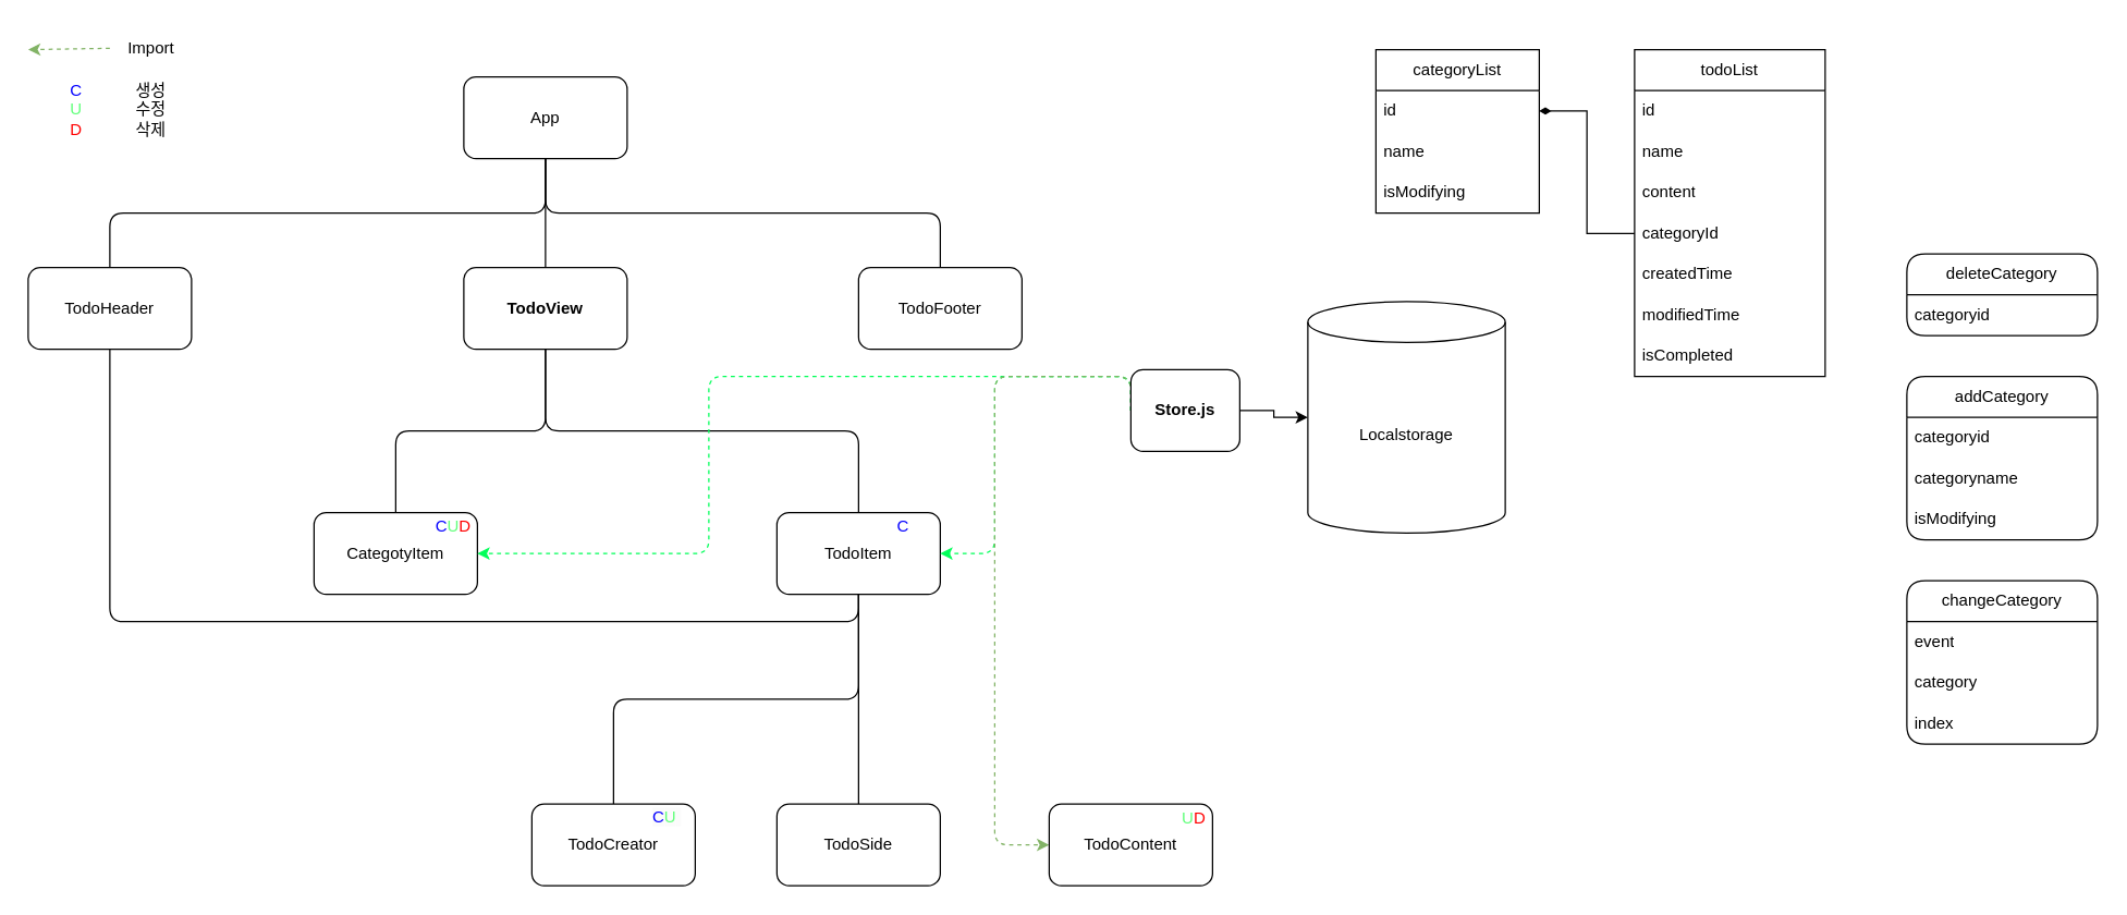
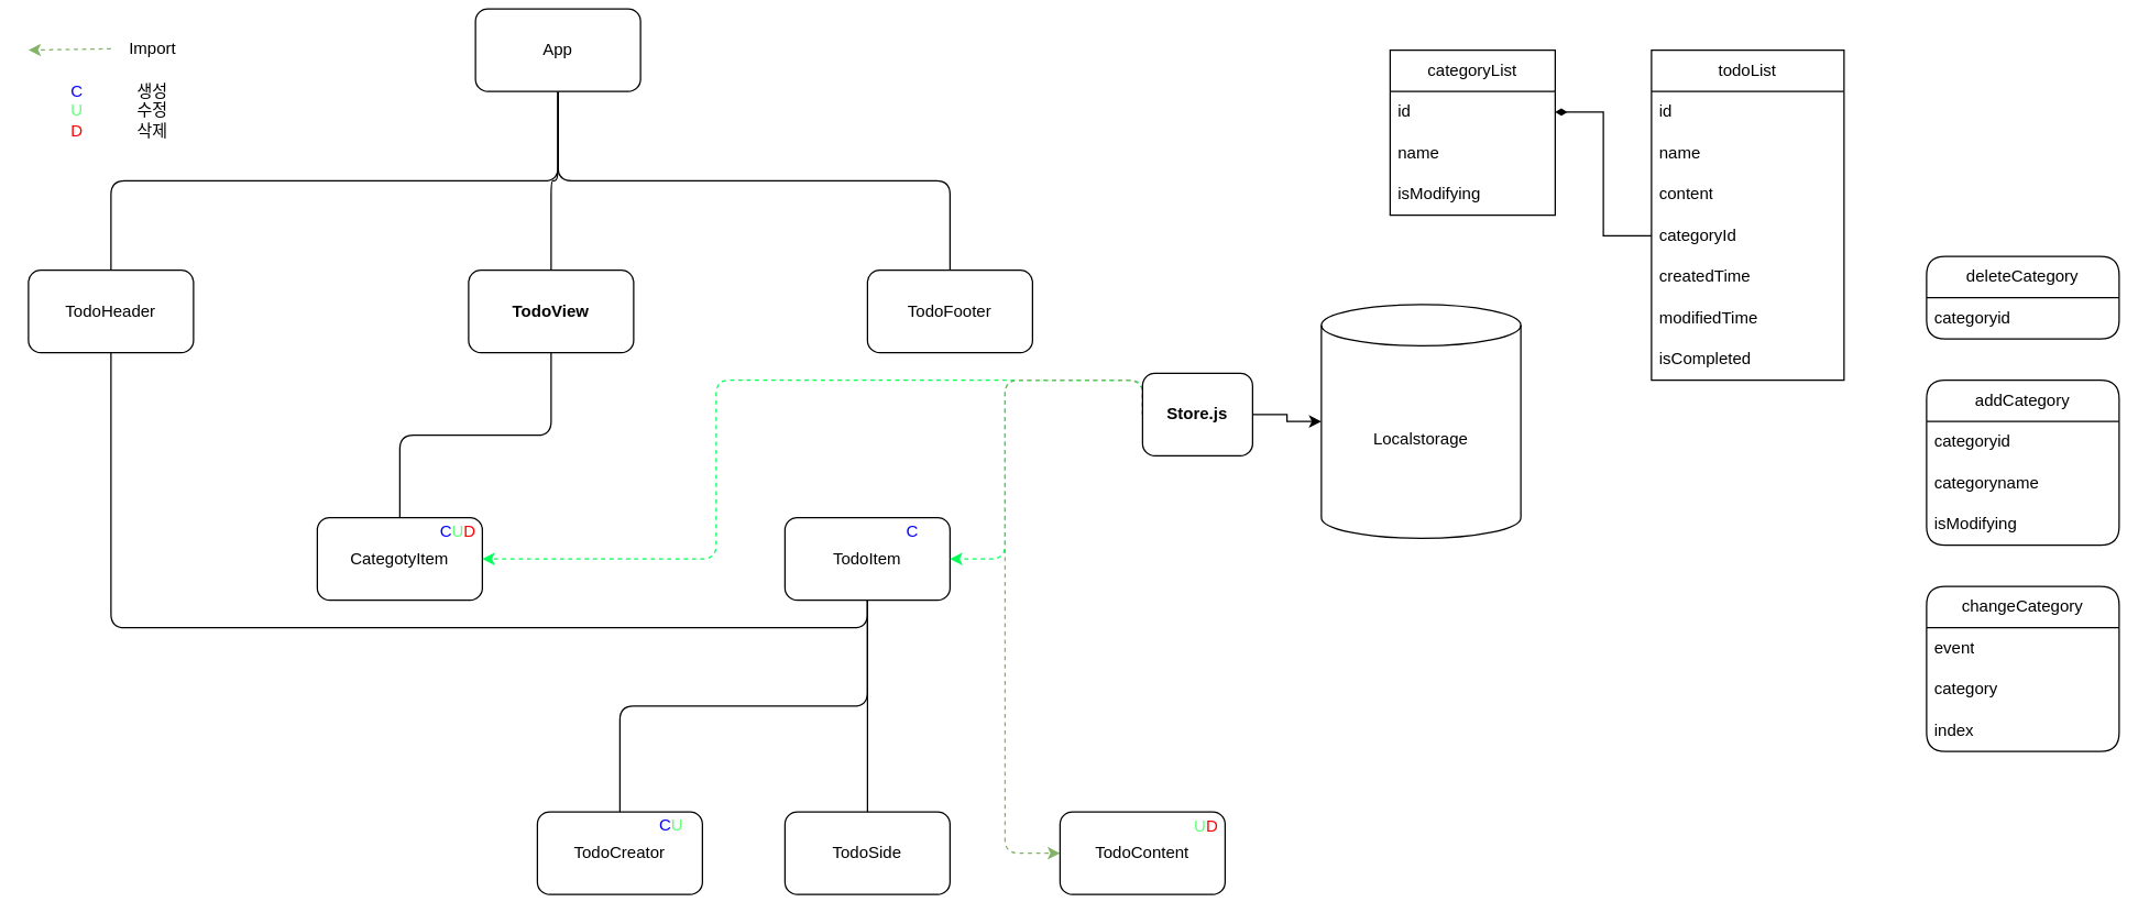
  <mxCell id="0" />
  <mxCell id="1" parent="0" />
  <mxCell id="2" style="edgeStyle=orthogonalEdgeStyle;rounded=1;orthogonalLoop=1;jettySize=auto;html=1;exitX=0.5;exitY=1;exitDx=0;exitDy=0;entryX=0.5;entryY=0;entryDx=0;entryDy=0;endArrow=none;endFill=0;curved=0;" parent="1" source="5" target="14" edge="1"><mxGeometry relative="1" as="geometry" /></mxCell>
  <mxCell id="3" style="edgeStyle=orthogonalEdgeStyle;rounded=1;orthogonalLoop=1;jettySize=auto;html=1;exitX=0.5;exitY=1;exitDx=0;exitDy=0;entryX=0.5;entryY=0;entryDx=0;entryDy=0;endArrow=none;endFill=0;curved=0;" parent="1" source="5" target="9" edge="1"><mxGeometry relative="1" as="geometry" /></mxCell>
  <mxCell id="4" style="edgeStyle=orthogonalEdgeStyle;rounded=1;orthogonalLoop=1;jettySize=auto;html=1;exitX=0.5;exitY=1;exitDx=0;exitDy=0;entryX=0.5;entryY=0;entryDx=0;entryDy=0;curved=0;endArrow=none;endFill=0;" edge="1" parent="1" source="5" target="46"><mxGeometry relative="1" as="geometry" /></mxCell>
- <mxCell id="5" value="App" style="rounded=1;whiteSpace=wrap;html=1;" parent="1" vertex="1"><mxGeometry x="340" y="56" width="120" height="60" as="geometry" /></mxCell>
+ <mxCell id="5" value="App" style="rounded=1;whiteSpace=wrap;html=1;" parent="1" vertex="1"><mxGeometry x="345" y="6" width="120" height="60" as="geometry" /></mxCell>
  <mxCell id="6" value="CategotyItem" style="rounded=1;whiteSpace=wrap;html=1;" parent="1" vertex="1"><mxGeometry x="230" y="376" width="120" height="60" as="geometry" /></mxCell>
  <mxCell id="7" style="edgeStyle=orthogonalEdgeStyle;rounded=1;orthogonalLoop=1;jettySize=auto;html=1;exitX=0.5;exitY=1;exitDx=0;exitDy=0;entryX=0.5;entryY=0;entryDx=0;entryDy=0;endArrow=none;endFill=0;curved=0;" parent="1" source="9" target="6" edge="1"><mxGeometry relative="1" as="geometry" /></mxCell>
- <mxCell id="8" style="edgeStyle=orthogonalEdgeStyle;rounded=1;orthogonalLoop=1;jettySize=auto;html=1;exitX=0.5;exitY=1;exitDx=0;exitDy=0;entryX=0.5;entryY=0;entryDx=0;entryDy=0;endArrow=none;endFill=0;curved=0;" parent="1" source="9" target="13" edge="1"><mxGeometry relative="1" as="geometry" /></mxCell>
  <mxCell id="9" value="TodoView" style="rounded=1;whiteSpace=wrap;html=1;fontStyle=1" parent="1" vertex="1"><mxGeometry x="340" y="196" width="120" height="60" as="geometry" /></mxCell>
  <mxCell id="10" style="edgeStyle=orthogonalEdgeStyle;rounded=1;orthogonalLoop=1;jettySize=auto;html=1;exitX=0.5;exitY=1;exitDx=0;exitDy=0;curved=0;endArrow=none;endFill=0;" parent="1" source="13" target="14" edge="1"><mxGeometry relative="1" as="geometry" /></mxCell>
  <mxCell id="11" style="edgeStyle=orthogonalEdgeStyle;rounded=1;orthogonalLoop=1;jettySize=auto;html=1;exitX=0.5;exitY=1;exitDx=0;exitDy=0;entryX=0.5;entryY=0;entryDx=0;entryDy=0;endArrow=none;endFill=0;curved=0;" edge="1" parent="1" source="13" target="22"><mxGeometry relative="1" as="geometry" /></mxCell>
  <mxCell id="12" style="edgeStyle=orthogonalEdgeStyle;rounded=1;orthogonalLoop=1;jettySize=auto;html=1;exitX=0.5;exitY=1;exitDx=0;exitDy=0;entryX=0.5;entryY=0;entryDx=0;entryDy=0;curved=0;endArrow=none;endFill=0;" edge="1" parent="1" source="13" target="44"><mxGeometry relative="1" as="geometry" /></mxCell>
  <mxCell id="13" value="TodoItem" style="rounded=1;whiteSpace=wrap;html=1;" parent="1" vertex="1"><mxGeometry x="570" y="376" width="120" height="60" as="geometry" /></mxCell>
  <mxCell id="14" value="TodoHeader" style="rounded=1;whiteSpace=wrap;html=1;" parent="1" vertex="1"><mxGeometry x="20" y="196" width="120" height="60" as="geometry" /></mxCell>
  <mxCell id="15" style="edgeStyle=orthogonalEdgeStyle;rounded=1;orthogonalLoop=1;jettySize=auto;html=1;exitX=0;exitY=0.5;exitDx=0;exitDy=0;entryX=1;entryY=0.5;entryDx=0;entryDy=0;dashed=1;curved=0;strokeColor=#00ff59;" parent="1" source="18" target="6" edge="1"><mxGeometry relative="1" as="geometry"><Array as="points"><mxPoint x="830" y="276" /><mxPoint x="520" y="276" /><mxPoint x="520" y="406" /></Array></mxGeometry></mxCell>
  <mxCell id="16" style="edgeStyle=orthogonalEdgeStyle;rounded=1;orthogonalLoop=1;jettySize=auto;html=1;exitX=0;exitY=0.5;exitDx=0;exitDy=0;entryX=1;entryY=0.5;entryDx=0;entryDy=0;curved=0;dashed=1;strokeColor=#00ff59;" parent="1" source="18" target="13" edge="1"><mxGeometry relative="1" as="geometry"><Array as="points"><mxPoint x="730" y="276" /><mxPoint x="730" y="406" /></Array></mxGeometry></mxCell>
  <mxCell id="17" style="edgeStyle=orthogonalEdgeStyle;rounded=1;orthogonalLoop=1;jettySize=auto;html=1;exitX=0;exitY=0.5;exitDx=0;exitDy=0;entryX=0;entryY=0.5;entryDx=0;entryDy=0;fillColor=#d5e8d4;strokeColor=#82b366;curved=0;dashed=1;" edge="1" parent="1" source="18" target="21"><mxGeometry relative="1" as="geometry"><Array as="points"><mxPoint x="730" y="276" /><mxPoint x="730" y="620" /></Array></mxGeometry></mxCell>
  <mxCell id="18" value="Store.js" style="rounded=1;whiteSpace=wrap;html=1;fontStyle=1" parent="1" vertex="1"><mxGeometry x="830" y="271" width="80" height="60" as="geometry" /></mxCell>
  <mxCell id="19" value="Localstorage" style="shape=cylinder3;whiteSpace=wrap;html=1;boundedLbl=1;backgroundOutline=1;size=15;" parent="1" vertex="1"><mxGeometry x="960" y="221" width="145" height="170" as="geometry" /></mxCell>
  <mxCell id="20" style="edgeStyle=orthogonalEdgeStyle;rounded=0;orthogonalLoop=1;jettySize=auto;html=1;exitX=1;exitY=0.5;exitDx=0;exitDy=0;entryX=0;entryY=0.5;entryDx=0;entryDy=0;entryPerimeter=0;" parent="1" source="18" target="19" edge="1"><mxGeometry relative="1" as="geometry" /></mxCell>
  <mxCell id="21" value="TodoContent" style="rounded=1;whiteSpace=wrap;html=1;" parent="1" vertex="1"><mxGeometry x="770" y="590" width="120" height="60" as="geometry" /></mxCell>
  <mxCell id="22" value="TodoCreator" style="rounded=1;whiteSpace=wrap;html=1;" vertex="1" parent="1"><mxGeometry x="390" y="590" width="120" height="60" as="geometry" /></mxCell>
  <mxCell id="23" style="edgeStyle=orthogonalEdgeStyle;rounded=0;orthogonalLoop=1;jettySize=auto;html=1;exitX=0;exitY=0.5;exitDx=0;exitDy=0;entryX=1;entryY=0.5;entryDx=0;entryDy=0;endArrow=diamondThin;endFill=1;" edge="1" parent="1"><mxGeometry relative="1" as="geometry"><mxPoint x="200" y="506" as="sourcePoint" /></mxGeometry></mxCell>
  <mxCell id="24" value="categoryList" style="swimlane;fontStyle=0;childLayout=stackLayout;horizontal=1;startSize=30;horizontalStack=0;resizeParent=1;resizeParentMax=0;resizeLast=0;collapsible=1;marginBottom=0;whiteSpace=wrap;html=1;" vertex="1" parent="1"><mxGeometry x="1010" y="36" width="120" height="120" as="geometry" /></mxCell>
  <mxCell id="25" value="id" style="text;strokeColor=none;fillColor=none;align=left;verticalAlign=middle;spacingLeft=4;spacingRight=4;overflow=hidden;points=[[0,0.5],[1,0.5]];portConstraint=eastwest;rotatable=0;whiteSpace=wrap;html=1;" vertex="1" parent="24"><mxGeometry y="30" width="120" height="30" as="geometry" /></mxCell>
  <mxCell id="26" value="name" style="text;strokeColor=none;fillColor=none;align=left;verticalAlign=middle;spacingLeft=4;spacingRight=4;overflow=hidden;points=[[0,0.5],[1,0.5]];portConstraint=eastwest;rotatable=0;whiteSpace=wrap;html=1;" vertex="1" parent="24"><mxGeometry y="60" width="120" height="30" as="geometry" /></mxCell>
  <mxCell id="27" value="isModifying" style="text;strokeColor=none;fillColor=none;align=left;verticalAlign=middle;spacingLeft=4;spacingRight=4;overflow=hidden;points=[[0,0.5],[1,0.5]];portConstraint=eastwest;rotatable=0;whiteSpace=wrap;html=1;" vertex="1" parent="24"><mxGeometry y="90" width="120" height="30" as="geometry" /></mxCell>
  <mxCell id="28" value="todoList" style="swimlane;fontStyle=0;childLayout=stackLayout;horizontal=1;startSize=30;horizontalStack=0;resizeParent=1;resizeParentMax=0;resizeLast=0;collapsible=1;marginBottom=0;whiteSpace=wrap;html=1;" vertex="1" parent="1"><mxGeometry x="1200" y="36" width="140" height="240" as="geometry" /></mxCell>
  <mxCell id="29" value="id" style="text;strokeColor=none;fillColor=none;align=left;verticalAlign=middle;spacingLeft=4;spacingRight=4;overflow=hidden;points=[[0,0.5],[1,0.5]];portConstraint=eastwest;rotatable=0;whiteSpace=wrap;html=1;" vertex="1" parent="28"><mxGeometry y="30" width="140" height="30" as="geometry" /></mxCell>
  <mxCell id="30" value="name" style="text;strokeColor=none;fillColor=none;align=left;verticalAlign=middle;spacingLeft=4;spacingRight=4;overflow=hidden;points=[[0,0.5],[1,0.5]];portConstraint=eastwest;rotatable=0;whiteSpace=wrap;html=1;" vertex="1" parent="28"><mxGeometry y="60" width="140" height="30" as="geometry" /></mxCell>
  <mxCell id="31" value="content" style="text;strokeColor=none;fillColor=none;align=left;verticalAlign=middle;spacingLeft=4;spacingRight=4;overflow=hidden;points=[[0,0.5],[1,0.5]];portConstraint=eastwest;rotatable=0;whiteSpace=wrap;html=1;" vertex="1" parent="28"><mxGeometry y="90" width="140" height="30" as="geometry" /></mxCell>
  <mxCell id="32" value="categoryId" style="text;strokeColor=none;fillColor=none;align=left;verticalAlign=middle;spacingLeft=4;spacingRight=4;overflow=hidden;points=[[0,0.5],[1,0.5]];portConstraint=eastwest;rotatable=0;whiteSpace=wrap;html=1;" vertex="1" parent="28"><mxGeometry y="120" width="140" height="30" as="geometry" /></mxCell>
  <mxCell id="33" value="createdTime" style="text;strokeColor=none;fillColor=none;align=left;verticalAlign=middle;spacingLeft=4;spacingRight=4;overflow=hidden;points=[[0,0.5],[1,0.5]];portConstraint=eastwest;rotatable=0;whiteSpace=wrap;html=1;" vertex="1" parent="28"><mxGeometry y="150" width="140" height="30" as="geometry" /></mxCell>
  <mxCell id="34" value="modifiedTime" style="text;strokeColor=none;fillColor=none;align=left;verticalAlign=middle;spacingLeft=4;spacingRight=4;overflow=hidden;points=[[0,0.5],[1,0.5]];portConstraint=eastwest;rotatable=0;whiteSpace=wrap;html=1;" vertex="1" parent="28"><mxGeometry y="180" width="140" height="30" as="geometry" /></mxCell>
  <mxCell id="35" value="isCompleted" style="text;strokeColor=none;fillColor=none;align=left;verticalAlign=middle;spacingLeft=4;spacingRight=4;overflow=hidden;points=[[0,0.5],[1,0.5]];portConstraint=eastwest;rotatable=0;whiteSpace=wrap;html=1;" vertex="1" parent="28"><mxGeometry y="210" width="140" height="30" as="geometry" /></mxCell>
  <mxCell id="36" style="edgeStyle=orthogonalEdgeStyle;rounded=0;orthogonalLoop=1;jettySize=auto;html=1;exitX=0;exitY=0.5;exitDx=0;exitDy=0;entryX=1;entryY=0.5;entryDx=0;entryDy=0;endArrow=diamondThin;endFill=1;" edge="1" parent="1" source="32" target="25"><mxGeometry relative="1" as="geometry" /></mxCell>
  <mxCell id="37" value="" style="endArrow=classic;html=1;rounded=0;fillColor=#d5e8d4;strokeColor=#82b366;dashed=1;" edge="1" parent="1"><mxGeometry width="50" height="50" relative="1" as="geometry"><mxPoint x="80" y="35" as="sourcePoint" /><mxPoint x="20" y="36" as="targetPoint" /></mxGeometry></mxCell>
  <mxCell id="38" value="Import" style="text;html=1;align=center;verticalAlign=middle;resizable=0;points=[];autosize=1;strokeColor=none;fillColor=none;" vertex="1" parent="1"><mxGeometry x="80" y="20" width="60" height="30" as="geometry" /></mxCell>
  <mxCell id="39" value="&lt;font color=&quot;#0400ff&quot;&gt;C&lt;/font&gt;&lt;font color=&quot;#61ff7b&quot;&gt;&amp;nbsp; &amp;nbsp;&amp;nbsp;&lt;/font&gt;" style="text;html=1;align=center;verticalAlign=middle;resizable=0;points=[];autosize=1;strokeColor=none;fillColor=none;fontColor=#ff0000;" vertex="1" parent="1"><mxGeometry x="644" y="371" width="50" height="30" as="geometry" /></mxCell>
  <mxCell id="40" value="&lt;font color=&quot;#0400ff&quot;&gt;&amp;nbsp; &amp;nbsp;&lt;/font&gt;&lt;font color=&quot;#61ff7b&quot;&gt;U&lt;/font&gt;D" style="text;html=1;align=center;verticalAlign=middle;resizable=0;points=[];autosize=1;strokeColor=none;fillColor=none;fontColor=#ff0000;" vertex="1" parent="1"><mxGeometry x="846" y="586" width="50" height="30" as="geometry" /></mxCell>
  <mxCell id="41" value="&lt;font color=&quot;#0400ff&quot;&gt;C &lt;br&gt;&lt;/font&gt;&lt;font color=&quot;#61ff7b&quot;&gt;U&lt;br&gt;&lt;/font&gt;D" style="text;html=1;align=center;verticalAlign=middle;resizable=0;points=[];autosize=1;strokeColor=none;fillColor=none;fontColor=#ff0000;" vertex="1" parent="1"><mxGeometry x="40" y="50" width="30" height="60" as="geometry" /></mxCell>
  <mxCell id="42" value="&lt;font color=&quot;#0400ff&quot;&gt;C&lt;/font&gt;&lt;font color=&quot;#61ff7b&quot;&gt;U&lt;/font&gt;D" style="text;html=1;align=center;verticalAlign=middle;resizable=0;points=[];autosize=1;strokeColor=none;fillColor=none;fontColor=#ff0000;" vertex="1" parent="1"><mxGeometry x="307" y="371" width="50" height="30" as="geometry" /></mxCell>
  <mxCell id="43" value="&lt;font color=&quot;#000000&quot;&gt;생성&lt;br&gt;수정&lt;br&gt;삭제&lt;/font&gt;" style="text;html=1;align=center;verticalAlign=middle;resizable=0;points=[];autosize=1;strokeColor=none;fillColor=none;fontColor=#ff0000;" vertex="1" parent="1"><mxGeometry x="90" y="50" width="40" height="60" as="geometry" /></mxCell>
  <mxCell id="44" value="TodoSide" style="rounded=1;whiteSpace=wrap;html=1;" vertex="1" parent="1"><mxGeometry x="570" y="590" width="120" height="60" as="geometry" /></mxCell>
  <mxCell id="45" value="&lt;font color=&quot;#0400ff&quot; style=&quot;border-color: var(--border-color); font-family: Helvetica; font-size: 12px; font-style: normal; font-variant-ligatures: normal; font-variant-caps: normal; font-weight: 400; letter-spacing: normal; orphans: 2; text-align: center; text-indent: 0px; text-transform: none; widows: 2; word-spacing: 0px; -webkit-text-stroke-width: 0px; background-color: rgb(251, 251, 251); text-decoration-thickness: initial; text-decoration-style: initial; text-decoration-color: initial;&quot;&gt;C&lt;/font&gt;&lt;font color=&quot;#61ff7b&quot; style=&quot;border-color: var(--border-color); font-family: Helvetica; font-size: 12px; font-style: normal; font-variant-ligatures: normal; font-variant-caps: normal; font-weight: 400; letter-spacing: normal; orphans: 2; text-align: center; text-indent: 0px; text-transform: none; widows: 2; word-spacing: 0px; -webkit-text-stroke-width: 0px; background-color: rgb(251, 251, 251); text-decoration-thickness: initial; text-decoration-style: initial; text-decoration-color: initial;&quot;&gt;U&lt;/font&gt;&lt;font color=&quot;#ff0000&quot; style=&quot;border-color: var(--border-color); font-family: Helvetica; font-size: 12px; font-style: normal; font-variant-ligatures: normal; font-variant-caps: normal; font-weight: 400; letter-spacing: normal; orphans: 2; text-align: center; text-indent: 0px; text-transform: none; widows: 2; word-spacing: 0px; -webkit-text-stroke-width: 0px; background-color: rgb(251, 251, 251); text-decoration-thickness: initial; text-decoration-style: initial; text-decoration-color: initial;&quot;&gt;&amp;nbsp;&lt;/font&gt;" style="text;whiteSpace=wrap;html=1;" vertex="1" parent="1"><mxGeometry x="477" y="586" width="30" height="30" as="geometry" /></mxCell>
  <mxCell id="46" value="TodoFooter" style="rounded=1;whiteSpace=wrap;html=1;" vertex="1" parent="1"><mxGeometry x="630" y="196" width="120" height="60" as="geometry" /></mxCell>
  <mxCell id="47" value="deleteCategory" style="swimlane;fontStyle=0;childLayout=stackLayout;horizontal=1;startSize=30;horizontalStack=0;resizeParent=1;resizeParentMax=0;resizeLast=0;collapsible=1;marginBottom=0;whiteSpace=wrap;html=1;rounded=1;" vertex="1" parent="1"><mxGeometry x="1400" y="186" width="140" height="60" as="geometry" /></mxCell>
  <mxCell id="48" value="categoryid" style="text;strokeColor=none;fillColor=none;align=left;verticalAlign=middle;spacingLeft=4;spacingRight=4;overflow=hidden;points=[[0,0.5],[1,0.5]];portConstraint=eastwest;rotatable=0;whiteSpace=wrap;html=1;rounded=1;" vertex="1" parent="47"><mxGeometry y="30" width="140" height="30" as="geometry" /></mxCell>
  <mxCell id="49" value="addCategory" style="swimlane;fontStyle=0;childLayout=stackLayout;horizontal=1;startSize=30;horizontalStack=0;resizeParent=1;resizeParentMax=0;resizeLast=0;collapsible=1;marginBottom=0;whiteSpace=wrap;html=1;rounded=1;" vertex="1" parent="1"><mxGeometry x="1400" y="276" width="140" height="120" as="geometry" /></mxCell>
  <mxCell id="50" value="categoryid" style="text;strokeColor=none;fillColor=none;align=left;verticalAlign=middle;spacingLeft=4;spacingRight=4;overflow=hidden;points=[[0,0.5],[1,0.5]];portConstraint=eastwest;rotatable=0;whiteSpace=wrap;html=1;" vertex="1" parent="49"><mxGeometry y="30" width="140" height="30" as="geometry" /></mxCell>
  <mxCell id="51" value="categoryname" style="text;strokeColor=none;fillColor=none;align=left;verticalAlign=middle;spacingLeft=4;spacingRight=4;overflow=hidden;points=[[0,0.5],[1,0.5]];portConstraint=eastwest;rotatable=0;whiteSpace=wrap;html=1;" vertex="1" parent="49"><mxGeometry y="60" width="140" height="30" as="geometry" /></mxCell>
  <mxCell id="52" value="isModifying" style="text;strokeColor=none;fillColor=none;align=left;verticalAlign=middle;spacingLeft=4;spacingRight=4;overflow=hidden;points=[[0,0.5],[1,0.5]];portConstraint=eastwest;rotatable=0;whiteSpace=wrap;html=1;" vertex="1" parent="49"><mxGeometry y="90" width="140" height="30" as="geometry" /></mxCell>
  <mxCell id="53" value="changeCategory" style="swimlane;fontStyle=0;childLayout=stackLayout;horizontal=1;startSize=30;horizontalStack=0;resizeParent=1;resizeParentMax=0;resizeLast=0;collapsible=1;marginBottom=0;whiteSpace=wrap;html=1;rounded=1;" vertex="1" parent="1"><mxGeometry x="1400" y="426" width="140" height="120" as="geometry" /></mxCell>
  <mxCell id="54" value="event" style="text;strokeColor=none;fillColor=none;align=left;verticalAlign=middle;spacingLeft=4;spacingRight=4;overflow=hidden;points=[[0,0.5],[1,0.5]];portConstraint=eastwest;rotatable=0;whiteSpace=wrap;html=1;" vertex="1" parent="53"><mxGeometry y="30" width="140" height="30" as="geometry" /></mxCell>
  <mxCell id="55" value="category" style="text;strokeColor=none;fillColor=none;align=left;verticalAlign=middle;spacingLeft=4;spacingRight=4;overflow=hidden;points=[[0,0.5],[1,0.5]];portConstraint=eastwest;rotatable=0;whiteSpace=wrap;html=1;" vertex="1" parent="53"><mxGeometry y="60" width="140" height="30" as="geometry" /></mxCell>
  <mxCell id="56" value="index" style="text;strokeColor=none;fillColor=none;align=left;verticalAlign=middle;spacingLeft=4;spacingRight=4;overflow=hidden;points=[[0,0.5],[1,0.5]];portConstraint=eastwest;rotatable=0;whiteSpace=wrap;html=1;" vertex="1" parent="53"><mxGeometry y="90" width="140" height="30" as="geometry" /></mxCell>
